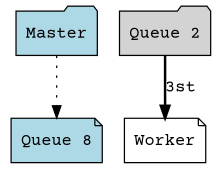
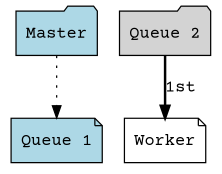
  digraph {
    fontname="Courier Prime"
    node [fillcolor=lightblue fontname="Courier Prime" shape=folder style=filled]
    edge [fontname="Courier Prime"]
    n1 [label=Master]
-   n2 [label="Queue 8" shape=note]
+   n2 [label="Queue 1" shape=note]
    n3 [fillcolor=lightgrey label="Queue 2"]
    n4 [fillcolor=white label=Worker shape=note]
    n1 -> n2 [style=dotted]
-   n3 -> n4 [label="3st" style=bold]
+   n3 -> n4 [label="1st" style=bold]
  }
